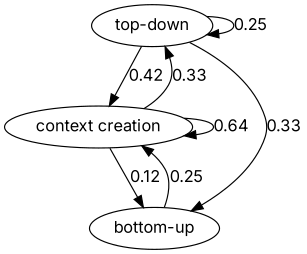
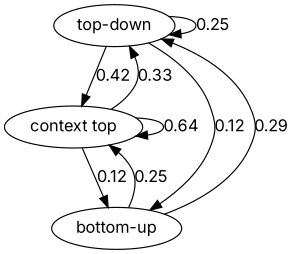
  digraph {
    fontname=Inter
    node [fontname=Inter]
    edge [fontname=Inter]
    "top-down"
-   "context creation"
+   "context creation" [label="context top"]
    "bottom-up"
    "top-down" -> "top-down" [label=0.25 weight=0.25]
    "top-down" -> "context creation" [label=0.42 weight=0.4166666666666667]
-   "top-down" -> "bottom-up" [label=0.33 weight=0.3333333333333333]
+   "top-down" -> "bottom-up" [label=0.12 weight=0.3333333333333333]
    "context creation" -> "top-down" [label=0.33 weight=0.24]
    "context creation" -> "context creation" [label=0.64 weight=0.64]
    "context creation" -> "bottom-up" [label=0.12 weight=0.12]
+   "bottom-up" -> "top-down" [label=0.29 weight=0.2857142857142857]
    "bottom-up" -> "context creation" [label=0.25 weight=0.7142857142857143]
  }
